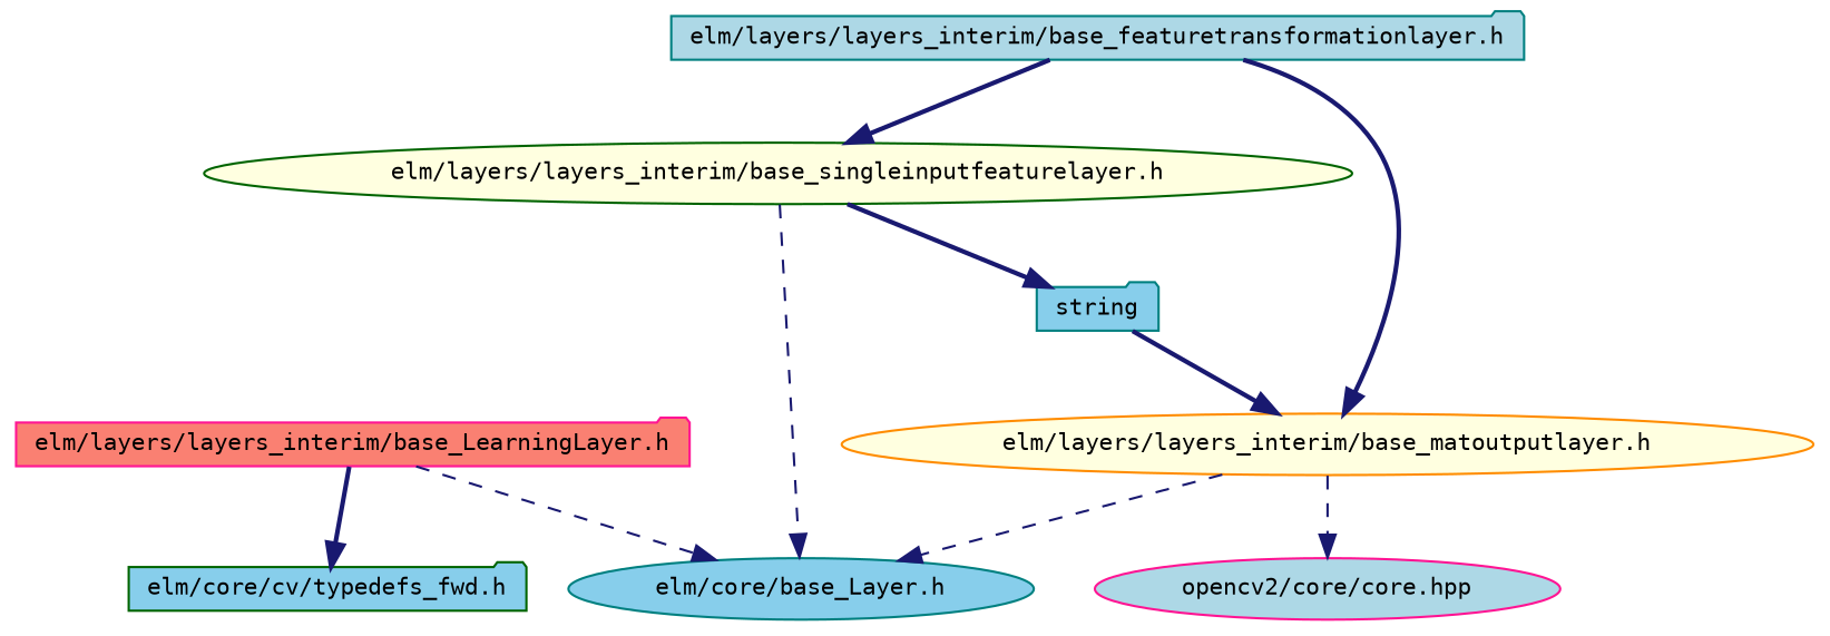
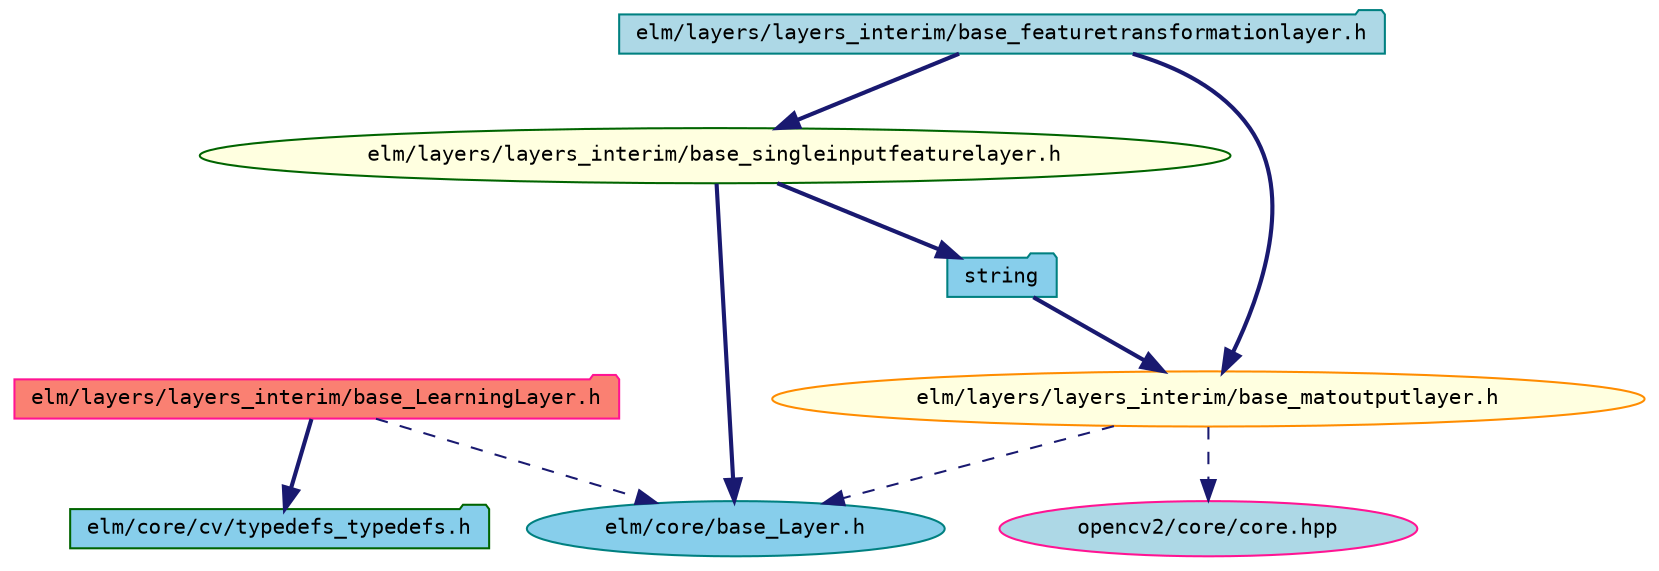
  digraph {
    fontname="DejaVu Sans Mono"
    node [color=teal fillcolor=skyblue fontname="DejaVu Sans Mono" fontsize=10 shape=folder style=filled]
    edge [color=midnightblue fontname="DejaVu Sans Mono" fontsize=10 labelfontname=Helvetica labelfontsize=10 style=bold]
    n1 [color=deeppink fillcolor=salmon height=0.2 label="elm/layers/layers_interim/base_LearningLayer.h" width=0.4]
-   n2 [color=darkgreen height=0.2 label="elm/core/cv/typedefs_fwd.h" width=0.4]
+   n2 [color=darkgreen height=0.2 label="elm/core/cv/typedefs_typedefs.h" width=0.4]
    n3 [height=0.2 label="elm/core/base_Layer.h" shape=ellipse width=0.4]
    n4 [fillcolor=lightblue height=0.2 label="elm/layers/layers_interim/base_featuretransformationlayer.h" width=0.4]
    n5 [color=darkgreen fillcolor=lightyellow height=0.2 label="elm/layers/layers_interim/base_singleinputfeaturelayer.h" shape=ellipse width=0.4]
    n6 [color=darkorange fillcolor=lightyellow height=0.2 label="elm/layers/layers_interim/base_matoutputlayer.h" shape=ellipse width=0.4]
    n7 [height=0.2 label=string width=0.4]
    n8 [color=deeppink fillcolor=lightblue height=0.2 label="opencv2/core/core.hpp" shape=ellipse width=0.4]
    n1 -> n2
    n1 -> n3 [style=dashed]
    n4 -> n5
    n4 -> n6
-   n5 -> n3 [style=dashed]
+   n5 -> n3
    n5 -> n7
    n6 -> n3 [style=dashed]
    n6 -> n8 [style=dashed]
    n7 -> n6
  }
